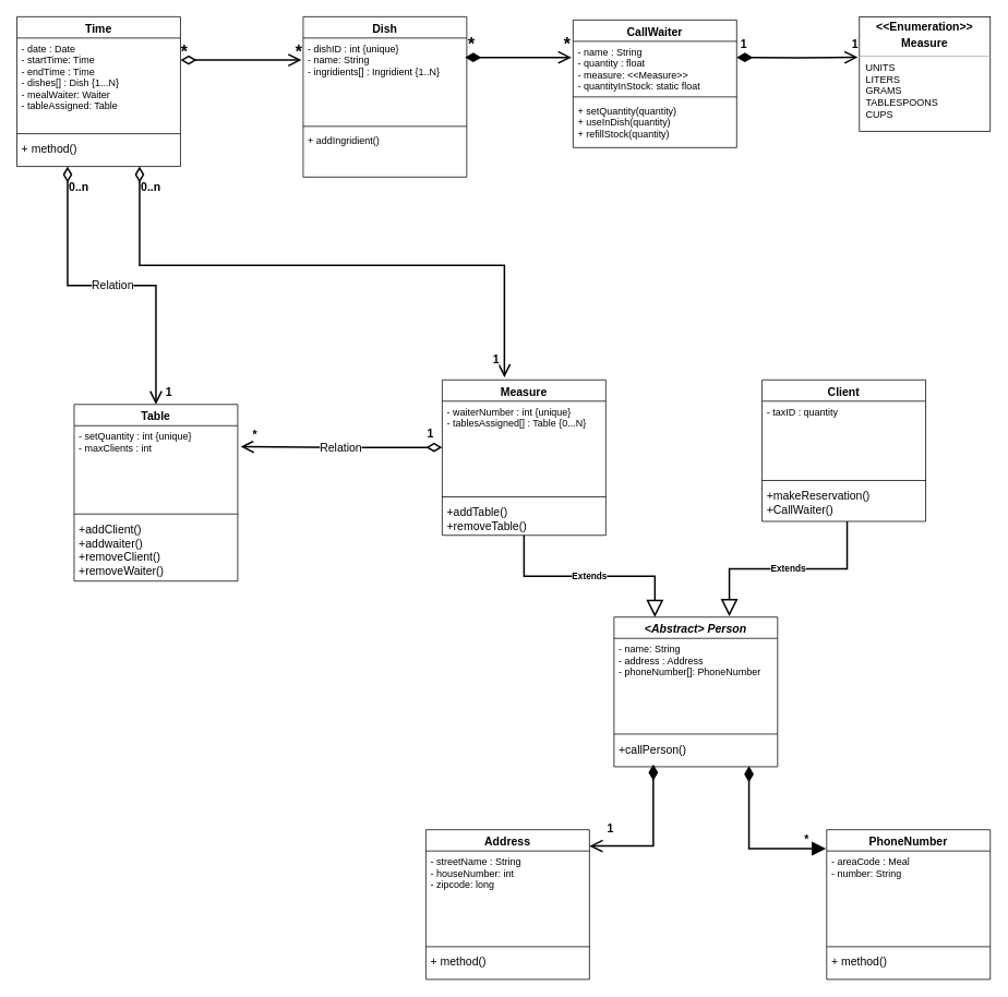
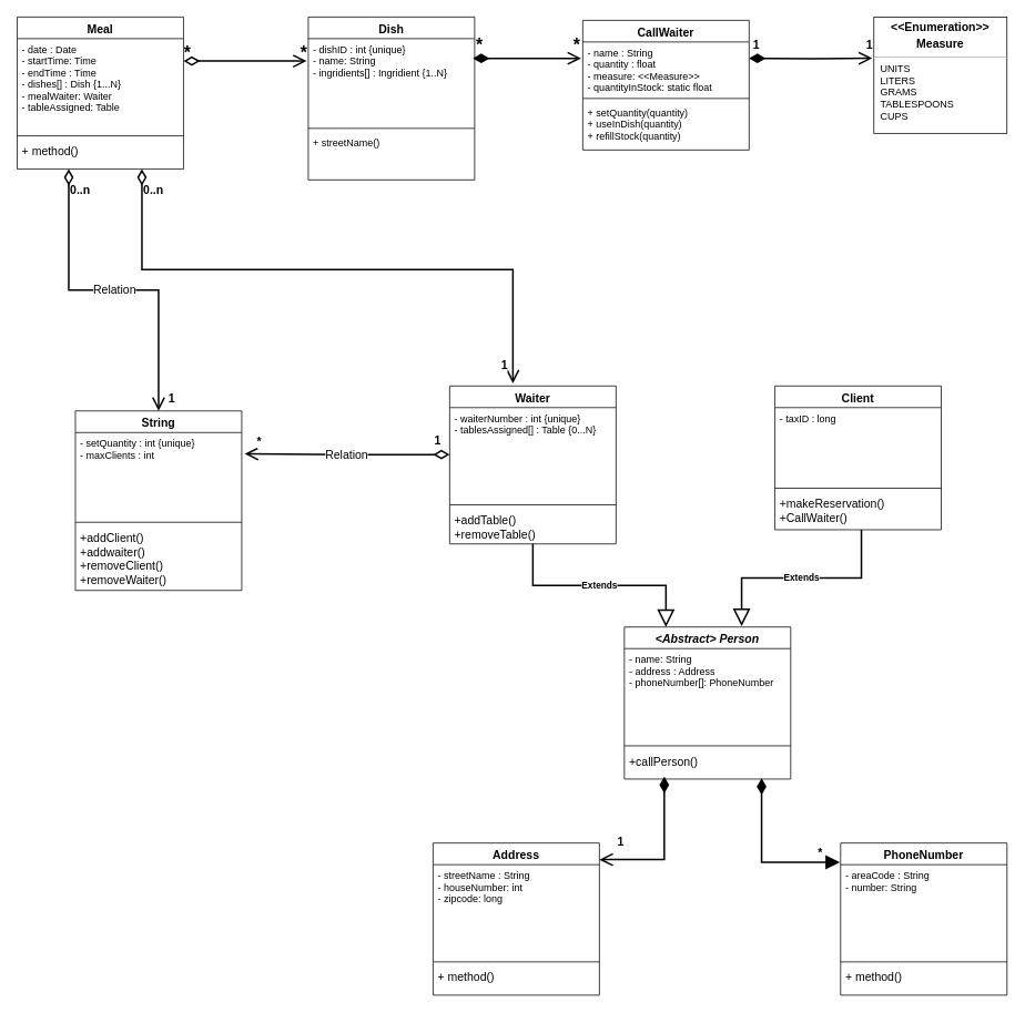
  <mxCell id="0" />
  <mxCell id="1" parent="0" />
- <mxCell id="2" value="Time" style="swimlane;fontStyle=1;align=center;verticalAlign=top;childLayout=stackLayout;horizontal=1;startSize=26;horizontalStack=0;resizeParent=1;resizeParentMax=0;resizeLast=0;collapsible=1;marginBottom=0;fontSize=14;" parent="1" vertex="1"><mxGeometry x="20" y="20" width="200" height="183" as="geometry" /></mxCell>
+ <mxCell id="2" value="Meal" style="swimlane;fontStyle=1;align=center;verticalAlign=top;childLayout=stackLayout;horizontal=1;startSize=26;horizontalStack=0;resizeParent=1;resizeParentMax=0;resizeLast=0;collapsible=1;marginBottom=0;fontSize=14;" parent="1" vertex="1"><mxGeometry x="20" y="20" width="200" height="183" as="geometry" /></mxCell>
  <mxCell id="3" value="- date : Date&#10;- startTime: Time&#10;- endTime : Time&#10;- dishes[] : Dish {1...N}&#10;- mealWaiter: Waiter&#10;- tableAssigned: Table" style="text;strokeColor=none;fillColor=none;align=left;verticalAlign=top;spacingLeft=4;spacingRight=4;overflow=hidden;rotatable=0;points=[[0,0.5],[1,0.5]];portConstraint=eastwest;fontSize=12;" parent="2" vertex="1"><mxGeometry y="26" width="200" height="113" as="geometry" /></mxCell>
  <mxCell id="4" value="" style="line;strokeWidth=1;fillColor=none;align=left;verticalAlign=middle;spacingTop=-1;spacingLeft=3;spacingRight=3;rotatable=0;labelPosition=right;points=[];portConstraint=eastwest;" parent="2" vertex="1"><mxGeometry y="139" width="200" height="8" as="geometry" /></mxCell>
  <mxCell id="5" value="+ method()" style="text;strokeColor=none;fillColor=none;align=left;verticalAlign=top;spacingLeft=4;spacingRight=4;overflow=hidden;rotatable=0;points=[[0,0.5],[1,0.5]];portConstraint=eastwest;fontSize=14;" parent="2" vertex="1"><mxGeometry y="147" width="200" height="36" as="geometry" /></mxCell>
  <mxCell id="6" value="&lt;p style=&quot;margin: 4px 0px 0px ; text-align: center ; font-size: 14px&quot;&gt;&lt;b&gt;&lt;font style=&quot;font-size: 14px&quot;&gt;&amp;lt;&amp;lt;Enumeration&amp;gt;&amp;gt;&lt;/font&gt;&lt;/b&gt;&lt;/p&gt;&lt;p style=&quot;margin: 4px 0px 0px ; text-align: center ; font-size: 14px&quot;&gt;&lt;b&gt;Measure&lt;/b&gt;&lt;/p&gt;&lt;hr&gt;&lt;p style=&quot;margin: 0px 0px 0px 8px&quot;&gt;&lt;font style=&quot;font-size: 12px&quot;&gt;UNITS&lt;br&gt;LITERS&lt;/font&gt;&lt;/p&gt;&lt;p style=&quot;margin: 0px ; margin-left: 8px&quot;&gt;&lt;font style=&quot;font-size: 12px&quot;&gt;GRAMS&lt;/font&gt;&lt;/p&gt;&lt;p style=&quot;margin: 0px ; margin-left: 8px&quot;&gt;&lt;font style=&quot;font-size: 12px&quot;&gt;TABLESPOONS&lt;/font&gt;&lt;/p&gt;&lt;p style=&quot;margin: 0px ; margin-left: 8px&quot;&gt;&lt;font style=&quot;font-size: 12px&quot;&gt;CUPS&lt;/font&gt;&lt;/p&gt;" style="verticalAlign=top;align=left;overflow=fill;fontSize=12;fontFamily=Helvetica;html=1;" parent="1" vertex="1"><mxGeometry x="1050" y="20" width="160" height="140" as="geometry" /></mxCell>
  <mxCell id="7" value="Dish" style="swimlane;fontStyle=1;align=center;verticalAlign=top;childLayout=stackLayout;horizontal=1;startSize=26;horizontalStack=0;resizeParent=1;resizeParentMax=0;resizeLast=0;collapsible=1;marginBottom=0;fontSize=14;" parent="1" vertex="1"><mxGeometry x="370" y="20" width="200" height="196" as="geometry" /></mxCell>
  <mxCell id="8" value="- dishID : int {unique}&#10;- name: String&#10;- ingridients[] : Ingridient {1..N}&#10;&#10;" style="text;strokeColor=none;fillColor=none;align=left;verticalAlign=top;spacingLeft=4;spacingRight=4;overflow=hidden;rotatable=0;points=[[0,0.5],[1,0.5]];portConstraint=eastwest;fontSize=12;" parent="7" vertex="1"><mxGeometry y="26" width="200" height="104" as="geometry" /></mxCell>
  <mxCell id="9" value="" style="line;strokeWidth=1;fillColor=none;align=left;verticalAlign=middle;spacingTop=-1;spacingLeft=3;spacingRight=3;rotatable=0;labelPosition=right;points=[];portConstraint=eastwest;" parent="7" vertex="1"><mxGeometry y="130" width="200" height="8" as="geometry" /></mxCell>
- <mxCell id="10" value="+ addIngridient()&#10;" style="text;strokeColor=none;fillColor=none;align=left;verticalAlign=top;spacingLeft=4;spacingRight=4;overflow=hidden;rotatable=0;points=[[0,0.5],[1,0.5]];portConstraint=eastwest;fontSize=12;" parent="7" vertex="1"><mxGeometry y="138" width="200" height="58" as="geometry" /></mxCell>
+ <mxCell id="10" value="+ streetName()&#10;" style="text;strokeColor=none;fillColor=none;align=left;verticalAlign=top;spacingLeft=4;spacingRight=4;overflow=hidden;rotatable=0;points=[[0,0.5],[1,0.5]];portConstraint=eastwest;fontSize=12;" parent="7" vertex="1"><mxGeometry y="138" width="200" height="58" as="geometry" /></mxCell>
  <mxCell id="11" value="CallWaiter" style="swimlane;fontStyle=1;align=center;verticalAlign=top;childLayout=stackLayout;horizontal=1;startSize=26;horizontalStack=0;resizeParent=1;resizeParentMax=0;resizeLast=0;collapsible=1;marginBottom=0;fontSize=14;" parent="1" vertex="1"><mxGeometry x="700" y="24" width="200" height="156" as="geometry"><mxRectangle x="827" y="266" width="100" height="26" as="alternateBounds" /></mxGeometry></mxCell>
  <mxCell id="12" value="- name : String&#10;- quantity : float&#10;- measure: &lt;&lt;Measure&gt;&gt; &#10;- quantityInStock: static float" style="text;strokeColor=none;fillColor=none;align=left;verticalAlign=top;spacingLeft=4;spacingRight=4;overflow=hidden;rotatable=0;points=[[0,0.5],[1,0.5]];portConstraint=eastwest;fontSize=12;" parent="11" vertex="1"><mxGeometry y="26" width="200" height="64" as="geometry" /></mxCell>
  <mxCell id="13" value="" style="line;strokeWidth=1;fillColor=none;align=left;verticalAlign=middle;spacingTop=-1;spacingLeft=3;spacingRight=3;rotatable=0;labelPosition=right;points=[];portConstraint=eastwest;" parent="11" vertex="1"><mxGeometry y="90" width="200" height="8" as="geometry" /></mxCell>
  <mxCell id="14" value="+ setQuantity(quantity)&#10;+ useInDish(quantity)&#10;+ refillStock(quantity)" style="text;strokeColor=none;fillColor=none;align=left;verticalAlign=top;spacingLeft=4;spacingRight=4;overflow=hidden;rotatable=0;points=[[0,0.5],[1,0.5]];portConstraint=eastwest;fontSize=12;" parent="11" vertex="1"><mxGeometry y="98" width="200" height="58" as="geometry" /></mxCell>
- <mxCell id="15" value="Table" style="swimlane;fontStyle=1;align=center;verticalAlign=top;childLayout=stackLayout;horizontal=1;startSize=26;horizontalStack=0;resizeParent=1;resizeParentMax=0;resizeLast=0;collapsible=1;marginBottom=0;fontSize=14;" parent="1" vertex="1"><mxGeometry x="90" y="494" width="200" height="216" as="geometry" /></mxCell>
+ <mxCell id="15" value="String" style="swimlane;fontStyle=1;align=center;verticalAlign=top;childLayout=stackLayout;horizontal=1;startSize=26;horizontalStack=0;resizeParent=1;resizeParentMax=0;resizeLast=0;collapsible=1;marginBottom=0;fontSize=14;" parent="1" vertex="1"><mxGeometry x="90" y="494" width="200" height="216" as="geometry" /></mxCell>
  <mxCell id="16" value="- setQuantity : int {unique}&#10;- maxClients : int&#10;" style="text;strokeColor=none;fillColor=none;align=left;verticalAlign=top;spacingLeft=4;spacingRight=4;overflow=hidden;rotatable=0;points=[[0,0.5],[1,0.5]];portConstraint=eastwest;fontSize=12;" parent="15" vertex="1"><mxGeometry y="26" width="200" height="104" as="geometry" /></mxCell>
  <mxCell id="17" value="" style="line;strokeWidth=1;fillColor=none;align=left;verticalAlign=middle;spacingTop=-1;spacingLeft=3;spacingRight=3;rotatable=0;labelPosition=right;points=[];portConstraint=eastwest;" parent="15" vertex="1"><mxGeometry y="130" width="200" height="8" as="geometry" /></mxCell>
  <mxCell id="18" value="+addClient()&#10;+addwaiter()&#10;+removeClient()&#10;+removeWaiter()" style="text;strokeColor=none;fillColor=none;align=left;verticalAlign=top;spacingLeft=4;spacingRight=4;overflow=hidden;rotatable=0;points=[[0,0.5],[1,0.5]];portConstraint=eastwest;fontSize=14;" parent="15" vertex="1"><mxGeometry y="138" width="200" height="78" as="geometry" /></mxCell>
- <mxCell id="19" value="Measure" style="swimlane;fontStyle=1;align=center;verticalAlign=top;childLayout=stackLayout;horizontal=1;startSize=26;horizontalStack=0;resizeParent=1;resizeParentMax=0;resizeLast=0;collapsible=1;marginBottom=0;fontSize=14;" parent="1" vertex="1"><mxGeometry x="540" y="464" width="200" height="190" as="geometry" /></mxCell>
+ <mxCell id="19" value="Waiter" style="swimlane;fontStyle=1;align=center;verticalAlign=top;childLayout=stackLayout;horizontal=1;startSize=26;horizontalStack=0;resizeParent=1;resizeParentMax=0;resizeLast=0;collapsible=1;marginBottom=0;fontSize=14;" parent="1" vertex="1"><mxGeometry x="540" y="464" width="200" height="190" as="geometry" /></mxCell>
  <mxCell id="20" value="- waiterNumber : int {unique}&#10;- tablesAssigned[] : Table {0...N}" style="text;strokeColor=none;fillColor=none;align=left;verticalAlign=top;spacingLeft=4;spacingRight=4;overflow=hidden;rotatable=0;points=[[0,0.5],[1,0.5]];portConstraint=eastwest;fontSize=12;" parent="19" vertex="1"><mxGeometry y="26" width="200" height="113" as="geometry" /></mxCell>
  <mxCell id="21" value="" style="line;strokeWidth=1;fillColor=none;align=left;verticalAlign=middle;spacingTop=-1;spacingLeft=3;spacingRight=3;rotatable=0;labelPosition=right;points=[];portConstraint=eastwest;" parent="19" vertex="1"><mxGeometry y="139" width="200" height="8" as="geometry" /></mxCell>
  <mxCell id="22" value="+addTable()&#10;+removeTable()" style="text;strokeColor=none;fillColor=none;align=left;verticalAlign=top;spacingLeft=4;spacingRight=4;overflow=hidden;rotatable=0;points=[[0,0.5],[1,0.5]];portConstraint=eastwest;fontSize=14;" parent="19" vertex="1"><mxGeometry y="147" width="200" height="43" as="geometry" /></mxCell>
  <mxCell id="23" value="Client" style="swimlane;fontStyle=1;align=center;verticalAlign=top;childLayout=stackLayout;horizontal=1;startSize=26;horizontalStack=0;resizeParent=1;resizeParentMax=0;resizeLast=0;collapsible=1;marginBottom=0;fontSize=14;" parent="1" vertex="1"><mxGeometry x="931" y="464" width="200" height="173" as="geometry" /></mxCell>
- <mxCell id="24" value="- taxID : quantity&#10;" style="text;strokeColor=none;fillColor=none;align=left;verticalAlign=top;spacingLeft=4;spacingRight=4;overflow=hidden;rotatable=0;points=[[0,0.5],[1,0.5]];portConstraint=eastwest;fontSize=12;" parent="23" vertex="1"><mxGeometry y="26" width="200" height="93" as="geometry" /></mxCell>
+ <mxCell id="24" value="- taxID : long&#10;" style="text;strokeColor=none;fillColor=none;align=left;verticalAlign=top;spacingLeft=4;spacingRight=4;overflow=hidden;rotatable=0;points=[[0,0.5],[1,0.5]];portConstraint=eastwest;fontSize=12;" parent="23" vertex="1"><mxGeometry y="26" width="200" height="93" as="geometry" /></mxCell>
  <mxCell id="25" value="" style="line;strokeWidth=1;fillColor=none;align=left;verticalAlign=middle;spacingTop=-1;spacingLeft=3;spacingRight=3;rotatable=0;labelPosition=right;points=[];portConstraint=eastwest;" parent="23" vertex="1"><mxGeometry y="119" width="200" height="8" as="geometry" /></mxCell>
  <mxCell id="26" value="+makeReservation()&#10;+CallWaiter()" style="text;strokeColor=none;fillColor=none;align=left;verticalAlign=top;spacingLeft=4;spacingRight=4;overflow=hidden;rotatable=0;points=[[0,0.5],[1,0.5]];portConstraint=eastwest;fontSize=14;" parent="23" vertex="1"><mxGeometry y="127" width="200" height="46" as="geometry" /></mxCell>
  <mxCell id="27" value="Address" style="swimlane;fontStyle=1;align=center;verticalAlign=top;childLayout=stackLayout;horizontal=1;startSize=26;horizontalStack=0;resizeParent=1;resizeParentMax=0;resizeLast=0;collapsible=1;marginBottom=0;fontSize=14;" parent="1" vertex="1"><mxGeometry x="520" y="1014" width="200" height="183" as="geometry" /></mxCell>
  <mxCell id="28" value="- streetName : String&#10;- houseNumber: int&#10;- zipcode: long&#10;" style="text;strokeColor=none;fillColor=none;align=left;verticalAlign=top;spacingLeft=4;spacingRight=4;overflow=hidden;rotatable=0;points=[[0,0.5],[1,0.5]];portConstraint=eastwest;fontSize=12;" parent="27" vertex="1"><mxGeometry y="26" width="200" height="113" as="geometry" /></mxCell>
  <mxCell id="29" value="" style="line;strokeWidth=1;fillColor=none;align=left;verticalAlign=middle;spacingTop=-1;spacingLeft=3;spacingRight=3;rotatable=0;labelPosition=right;points=[];portConstraint=eastwest;" parent="27" vertex="1"><mxGeometry y="139" width="200" height="8" as="geometry" /></mxCell>
  <mxCell id="30" value="+ method()" style="text;strokeColor=none;fillColor=none;align=left;verticalAlign=top;spacingLeft=4;spacingRight=4;overflow=hidden;rotatable=0;points=[[0,0.5],[1,0.5]];portConstraint=eastwest;fontSize=14;" parent="27" vertex="1"><mxGeometry y="147" width="200" height="36" as="geometry" /></mxCell>
  <mxCell id="31" value="PhoneNumber" style="swimlane;fontStyle=1;align=center;verticalAlign=top;childLayout=stackLayout;horizontal=1;startSize=26;horizontalStack=0;resizeParent=1;resizeParentMax=0;resizeLast=0;collapsible=1;marginBottom=0;fontSize=14;" parent="1" vertex="1"><mxGeometry x="1010" y="1014" width="200" height="183" as="geometry" /></mxCell>
- <mxCell id="32" value="- areaCode : Meal&#10;- number: String&#10;" style="text;strokeColor=none;fillColor=none;align=left;verticalAlign=top;spacingLeft=4;spacingRight=4;overflow=hidden;rotatable=0;points=[[0,0.5],[1,0.5]];portConstraint=eastwest;fontSize=12;" parent="31" vertex="1"><mxGeometry y="26" width="200" height="113" as="geometry" /></mxCell>
+ <mxCell id="32" value="- areaCode : String&#10;- number: String&#10;" style="text;strokeColor=none;fillColor=none;align=left;verticalAlign=top;spacingLeft=4;spacingRight=4;overflow=hidden;rotatable=0;points=[[0,0.5],[1,0.5]];portConstraint=eastwest;fontSize=12;" parent="31" vertex="1"><mxGeometry y="26" width="200" height="113" as="geometry" /></mxCell>
  <mxCell id="33" value="" style="line;strokeWidth=1;fillColor=none;align=left;verticalAlign=middle;spacingTop=-1;spacingLeft=3;spacingRight=3;rotatable=0;labelPosition=right;points=[];portConstraint=eastwest;" parent="31" vertex="1"><mxGeometry y="139" width="200" height="8" as="geometry" /></mxCell>
  <mxCell id="34" value="+ method()" style="text;strokeColor=none;fillColor=none;align=left;verticalAlign=top;spacingLeft=4;spacingRight=4;overflow=hidden;rotatable=0;points=[[0,0.5],[1,0.5]];portConstraint=eastwest;fontSize=14;" parent="31" vertex="1"><mxGeometry y="147" width="200" height="36" as="geometry" /></mxCell>
  <mxCell id="35" value="&lt;b&gt;&lt;font style=&quot;font-size: 14px&quot;&gt;1&lt;/font&gt;&lt;/b&gt;" style="text;html=1;strokeColor=none;fillColor=none;align=center;verticalAlign=middle;whiteSpace=wrap;rounded=0;" parent="1" vertex="1"><mxGeometry x="1040" y="46.25" width="10" height="14.5" as="geometry" /></mxCell>
  <mxCell id="36" value="&lt;b&gt;&lt;font style=&quot;font-size: 14px&quot;&gt;1&lt;/font&gt;&lt;/b&gt;" style="text;html=1;strokeColor=none;fillColor=none;align=center;verticalAlign=middle;whiteSpace=wrap;rounded=0;" parent="1" vertex="1"><mxGeometry x="904" y="46.25" width="10" height="14.5" as="geometry" /></mxCell>
  <mxCell id="37" style="rounded=0;orthogonalLoop=1;jettySize=auto;html=1;fontSize=14;startArrow=none;startFill=0;endArrow=open;endFill=0;entryX=0.482;entryY=-0.013;entryDx=0;entryDy=0;entryPerimeter=0;strokeColor=none;" parent="1" target="19" edge="1"><mxGeometry relative="1" as="geometry"><mxPoint x="170" y="212.916" as="sourcePoint" /></mxGeometry></mxCell>
  <mxCell id="38" value="" style="rounded=0;orthogonalLoop=1;jettySize=auto;html=1;fontSize=14;startArrow=none;startFill=0;endArrow=none;endFill=0;entryX=0.482;entryY=-0.013;entryDx=0;entryDy=0;entryPerimeter=0;strokeColor=none;" parent="1" source="5" edge="1"><mxGeometry relative="1" as="geometry"><mxPoint x="150.177" y="203" as="sourcePoint" /><mxPoint x="164.82" y="202.812" as="targetPoint" /></mxGeometry></mxCell>
  <mxCell id="39" value="&lt;Abstract&gt; Person" style="swimlane;fontStyle=3;align=center;verticalAlign=top;childLayout=stackLayout;horizontal=1;startSize=26;horizontalStack=0;resizeParent=1;resizeParentMax=0;resizeLast=0;collapsible=1;marginBottom=0;fontSize=14;" parent="1" vertex="1"><mxGeometry x="750" y="754" width="200" height="183" as="geometry" /></mxCell>
  <mxCell id="40" value="- name: String&#10;- address : Address&#10;- phoneNumber[]: PhoneNumber&#10;" style="text;strokeColor=none;fillColor=none;align=left;verticalAlign=top;spacingLeft=4;spacingRight=4;overflow=hidden;rotatable=0;points=[[0,0.5],[1,0.5]];portConstraint=eastwest;fontSize=12;perimeterSpacing=1;" parent="39" vertex="1"><mxGeometry y="26" width="200" height="113" as="geometry" /></mxCell>
  <mxCell id="41" value="" style="line;strokeWidth=1;fillColor=none;align=left;verticalAlign=middle;spacingTop=-1;spacingLeft=3;spacingRight=3;rotatable=0;labelPosition=right;points=[];portConstraint=eastwest;" parent="39" vertex="1"><mxGeometry y="139" width="200" height="8" as="geometry" /></mxCell>
  <mxCell id="42" value="+callPerson()" style="text;strokeColor=none;fillColor=none;align=left;verticalAlign=top;spacingLeft=4;spacingRight=4;overflow=hidden;rotatable=0;points=[[0,0.5],[1,0.5]];portConstraint=eastwest;fontSize=14;" parent="39" vertex="1"><mxGeometry y="147" width="200" height="36" as="geometry" /></mxCell>
  <mxCell id="43" value="&lt;b&gt;Extends&lt;/b&gt;" style="endArrow=block;endSize=16;endFill=0;html=1;rounded=0;entryX=0.25;entryY=0;entryDx=0;entryDy=0;edgeStyle=elbowEdgeStyle;elbow=vertical;strokeWidth=2;" parent="1" target="39" edge="1" source="22"><mxGeometry width="160" relative="1" as="geometry"><mxPoint x="650" y="699" as="sourcePoint" /><mxPoint x="690" y="1044" as="targetPoint" /></mxGeometry></mxCell>
  <mxCell id="44" value="&lt;b&gt;Extends&lt;/b&gt;" style="endArrow=block;endSize=16;endFill=0;html=1;rounded=0;entryX=0.705;entryY=-0.005;entryDx=0;entryDy=0;edgeStyle=elbowEdgeStyle;elbow=vertical;entryPerimeter=0;exitX=0.52;exitY=1;exitDx=0;exitDy=0;exitPerimeter=0;strokeWidth=2;" parent="1" source="26" target="39" edge="1"><mxGeometry width="160" relative="1" as="geometry"><mxPoint x="1036" y="654" as="sourcePoint" /><mxPoint x="810" y="764" as="targetPoint" /><Array as="points"><mxPoint x="960" y="695" /></Array></mxGeometry></mxCell>
  <mxCell id="45" value="&lt;b&gt;*&lt;/b&gt;" style="endArrow=block;html=1;endSize=12;startArrow=diamondThin;startSize=14;startFill=1;edgeStyle=orthogonalEdgeStyle;align=left;verticalAlign=bottom;rounded=0;fontSize=14;exitX=0.825;exitY=0.972;exitDx=0;exitDy=0;exitPerimeter=0;entryX=-0.005;entryY=0.126;entryDx=0;entryDy=0;entryPerimeter=0;strokeWidth=2;" parent="1" source="42" target="31" edge="1"><mxGeometry x="0.71" relative="1" as="geometry"><mxPoint x="660" y="964" as="sourcePoint" /><mxPoint x="970" y="1024" as="targetPoint" /><mxPoint as="offset" /></mxGeometry></mxCell>
  <mxCell id="46" value="&lt;b&gt;1&lt;/b&gt;" style="endArrow=open;html=1;endSize=12;startArrow=diamondThin;startSize=14;startFill=1;edgeStyle=orthogonalEdgeStyle;align=left;verticalAlign=bottom;rounded=0;fontSize=14;entryX=1.01;entryY=0.109;entryDx=0;entryDy=0;entryPerimeter=0;strokeWidth=2;" parent="1" edge="1"><mxGeometry x="0.775" y="-10" relative="1" as="geometry"><mxPoint x="798" y="934" as="sourcePoint" /><mxPoint x="720" y="1033.947" as="targetPoint" /><Array as="points"><mxPoint x="798" y="942" /><mxPoint x="798" y="1034" /></Array><mxPoint as="offset" /></mxGeometry></mxCell>
  <mxCell id="47" value="" style="endArrow=open;html=1;endSize=12;startArrow=diamondThin;startSize=14;startFill=0;edgeStyle=orthogonalEdgeStyle;rounded=0;fontSize=14;entryX=0.38;entryY=-0.016;entryDx=0;entryDy=0;entryPerimeter=0;strokeWidth=2;" parent="1" target="19" edge="1"><mxGeometry relative="1" as="geometry"><mxPoint x="170" y="203" as="sourcePoint" /><mxPoint x="330" y="203" as="targetPoint" /><Array as="points"><mxPoint x="170" y="324" /><mxPoint x="616" y="324" /></Array></mxGeometry></mxCell>
  <mxCell id="48" value="0..n" style="edgeLabel;resizable=0;html=1;align=left;verticalAlign=top;fontSize=14;fontStyle=1" parent="47" connectable="0" vertex="1"><mxGeometry x="-1" relative="1" as="geometry"><mxPoint y="11" as="offset" /></mxGeometry></mxCell>
  <mxCell id="49" value="1" style="edgeLabel;resizable=0;html=1;align=right;verticalAlign=top;fontSize=14;fontStyle=1" parent="47" connectable="0" vertex="1"><mxGeometry x="1" relative="1" as="geometry"><mxPoint x="-6" y="-37" as="offset" /></mxGeometry></mxCell>
  <mxCell id="50" value="Relation" style="endArrow=open;html=1;endSize=12;startArrow=diamondThin;startSize=14;startFill=0;edgeStyle=orthogonalEdgeStyle;rounded=0;fontSize=14;entryX=0.5;entryY=0;entryDx=0;entryDy=0;exitX=0.31;exitY=1;exitDx=0;exitDy=0;exitPerimeter=0;strokeWidth=2;" parent="1" source="5" target="15" edge="1"><mxGeometry relative="1" as="geometry"><mxPoint x="530" y="334" as="sourcePoint" /><mxPoint x="690" y="334" as="targetPoint" /></mxGeometry></mxCell>
  <mxCell id="51" value="0..n" style="edgeLabel;resizable=0;html=1;align=left;verticalAlign=top;fontSize=14;fontStyle=1" parent="50" connectable="0" vertex="1"><mxGeometry x="-1" relative="1" as="geometry"><mxPoint y="11" as="offset" /></mxGeometry></mxCell>
  <mxCell id="52" value="1" style="edgeLabel;resizable=0;html=1;align=right;verticalAlign=top;fontSize=14;fontStyle=1" parent="50" connectable="0" vertex="1"><mxGeometry x="1" relative="1" as="geometry"><mxPoint x="20" y="-30" as="offset" /></mxGeometry></mxCell>
  <mxCell id="53" value="&lt;font style=&quot;font-size: 21px&quot;&gt;&lt;b&gt;*&lt;/b&gt;&lt;/font&gt;" style="text;html=1;strokeColor=none;fillColor=none;align=center;verticalAlign=middle;whiteSpace=wrap;rounded=0;" vertex="1" parent="1"><mxGeometry x="571" y="46" width="10" height="14.5" as="geometry" /></mxCell>
  <mxCell id="54" value="&lt;font style=&quot;font-size: 21px&quot;&gt;&lt;b&gt;*&lt;/b&gt;&lt;/font&gt;" style="text;html=1;strokeColor=none;fillColor=none;align=center;verticalAlign=middle;whiteSpace=wrap;rounded=0;" vertex="1" parent="1"><mxGeometry x="688" y="47" width="10" height="14.5" as="geometry" /></mxCell>
  <mxCell id="55" value="" style="endArrow=open;html=1;endSize=12;startArrow=diamondThin;startSize=14;startFill=0;edgeStyle=orthogonalEdgeStyle;rounded=0;strokeWidth=2;entryX=-0.01;entryY=0.269;entryDx=0;entryDy=0;entryPerimeter=0;" edge="1" parent="1"><mxGeometry x="0.081" relative="1" as="geometry"><mxPoint x="220" y="73" as="sourcePoint" /><mxPoint x="368" y="72.976" as="targetPoint" /><mxPoint as="offset" /></mxGeometry></mxCell>
  <mxCell id="56" value="&lt;font style=&quot;font-size: 21px&quot;&gt;&lt;b&gt;*&lt;/b&gt;&lt;/font&gt;" style="text;html=1;strokeColor=none;fillColor=none;align=center;verticalAlign=middle;whiteSpace=wrap;rounded=0;" vertex="1" parent="1"><mxGeometry x="220" y="56" width="10" height="14.5" as="geometry" /></mxCell>
  <mxCell id="57" value="&lt;font style=&quot;font-size: 21px&quot;&gt;&lt;b&gt;*&lt;/b&gt;&lt;/font&gt;" style="text;html=1;strokeColor=none;fillColor=none;align=center;verticalAlign=middle;whiteSpace=wrap;rounded=0;" vertex="1" parent="1"><mxGeometry x="360" y="56" width="10" height="14.5" as="geometry" /></mxCell>
  <mxCell id="58" value="" style="endArrow=open;html=1;endSize=12;startArrow=diamondThin;startSize=14;startFill=1;edgeStyle=orthogonalEdgeStyle;align=left;verticalAlign=bottom;rounded=0;fontSize=21;strokeWidth=2;" edge="1" parent="1"><mxGeometry x="-1" y="3" relative="1" as="geometry"><mxPoint x="568" y="69.7" as="sourcePoint" /><mxPoint x="698" y="69.7" as="targetPoint" /></mxGeometry></mxCell>
  <mxCell id="59" value="" style="endArrow=open;html=1;endSize=12;startArrow=diamondThin;startSize=14;startFill=1;edgeStyle=orthogonalEdgeStyle;align=left;verticalAlign=bottom;rounded=0;fontSize=21;strokeWidth=2;entryX=-0.012;entryY=0.354;entryDx=0;entryDy=0;entryPerimeter=0;" edge="1" parent="1" target="6"><mxGeometry x="-1" y="3" relative="1" as="geometry"><mxPoint x="900" y="69.7" as="sourcePoint" /><mxPoint x="1030" y="69.7" as="targetPoint" /></mxGeometry></mxCell>
  <mxCell id="60" value="Relation" style="endArrow=open;html=1;endSize=12;startArrow=diamondThin;startSize=14;startFill=0;edgeStyle=orthogonalEdgeStyle;rounded=0;fontSize=14;entryX=1.018;entryY=0.246;entryDx=0;entryDy=0;exitX=0;exitY=0.5;exitDx=0;exitDy=0;strokeWidth=2;entryPerimeter=0;" edge="1" parent="1" source="20" target="16"><mxGeometry relative="1" as="geometry"><mxPoint x="320" y="419" as="sourcePoint" /><mxPoint x="428" y="710" as="targetPoint" /></mxGeometry></mxCell>
  <mxCell id="61" value="1" style="edgeLabel;resizable=0;html=1;align=left;verticalAlign=top;fontSize=14;fontStyle=1" connectable="0" vertex="1" parent="60"><mxGeometry x="-1" relative="1" as="geometry"><mxPoint x="-20" y="-32" as="offset" /></mxGeometry></mxCell>
  <mxCell id="62" value="*" style="edgeLabel;resizable=0;html=1;align=right;verticalAlign=top;fontSize=14;fontStyle=1" connectable="0" vertex="1" parent="60"><mxGeometry x="1" relative="1" as="geometry"><mxPoint x="20" y="-30" as="offset" /></mxGeometry></mxCell>
